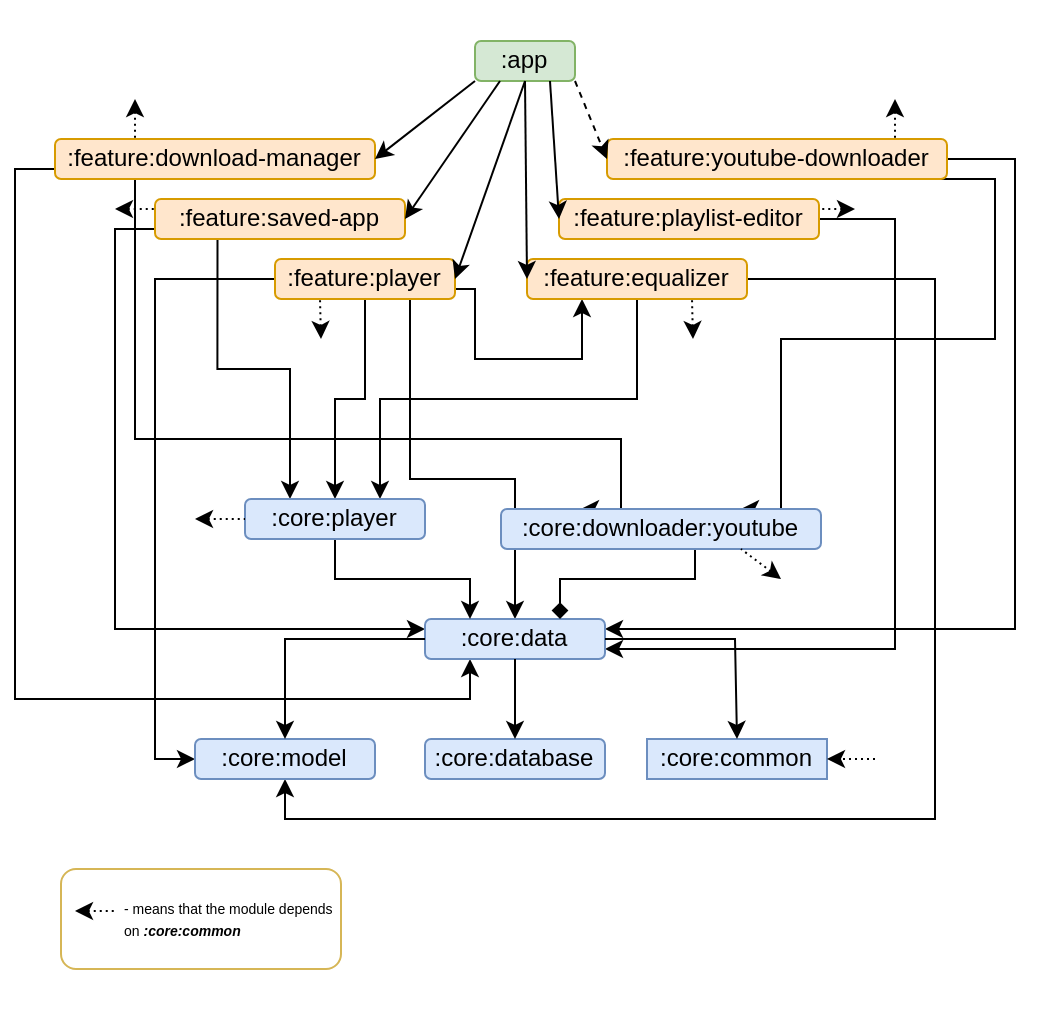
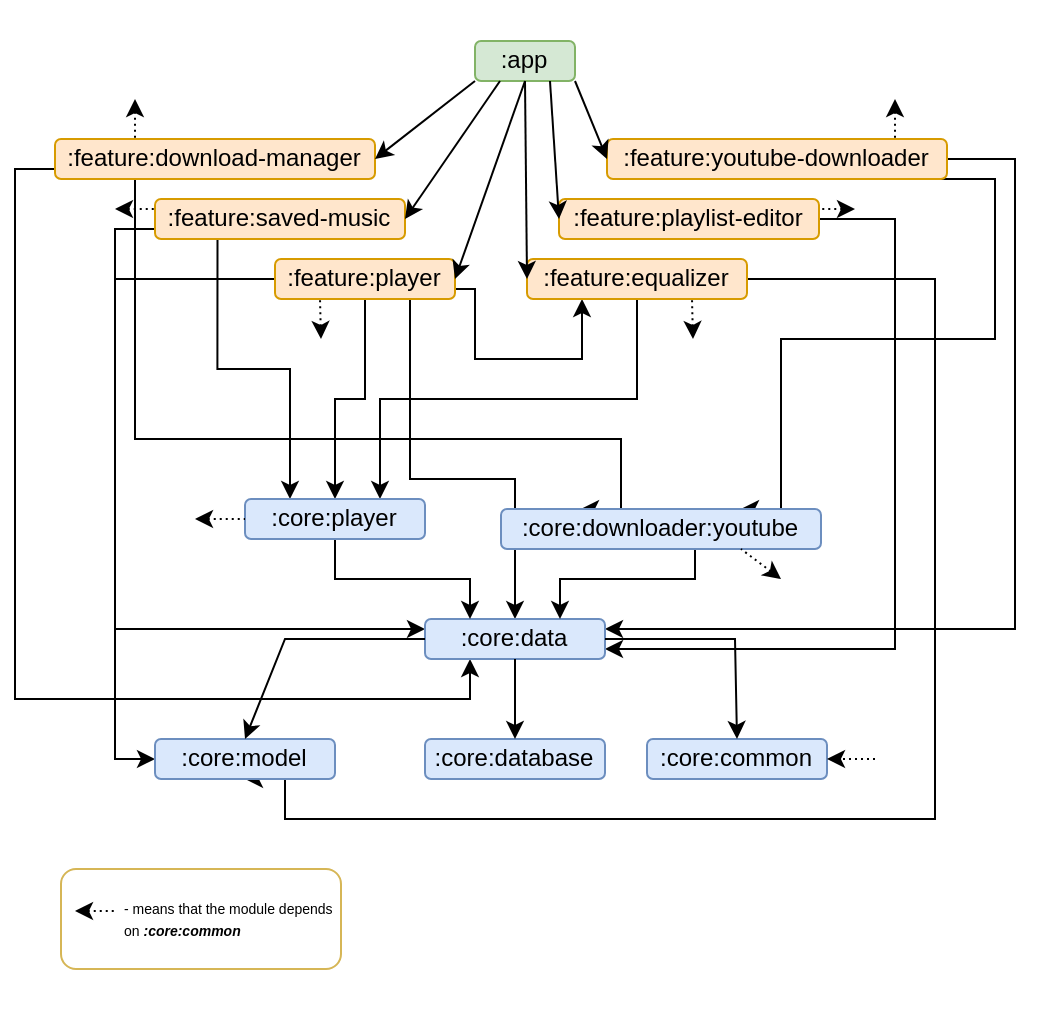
  <mxCell id="0" />
  <mxCell id="1" parent="0" />
  <mxCell id="2" value=":app" style="rounded=1;whiteSpace=wrap;html=1;fillColor=#d5e8d4;strokeColor=#82b366;" parent="1" vertex="1"><mxGeometry x="230" y="20" width="50" height="20" as="geometry" /></mxCell>
  <mxCell id="3" style="edgeStyle=orthogonalEdgeStyle;rounded=0;orthogonalLoop=1;jettySize=auto;html=1;exitX=0;exitY=0.75;exitDx=0;exitDy=0;entryX=0;entryY=0.25;entryDx=0;entryDy=0;" parent="1" source="5" target="29" edge="1"><mxGeometry relative="1" as="geometry" /></mxCell>
  <mxCell id="4" style="edgeStyle=orthogonalEdgeStyle;rounded=0;orthogonalLoop=1;jettySize=auto;html=1;exitX=0.25;exitY=1;exitDx=0;exitDy=0;entryX=0.25;entryY=0;entryDx=0;entryDy=0;" parent="1" source="5" target="35" edge="1"><mxGeometry relative="1" as="geometry" /></mxCell>
- <mxCell id="5" value=":feature:saved-app" style="rounded=1;whiteSpace=wrap;html=1;fillColor=#ffe6cc;strokeColor=#d79b00;" parent="1" vertex="1"><mxGeometry x="70" y="99" width="125" height="20" as="geometry" /></mxCell>
+ <mxCell id="5" value=":feature:saved-music" style="rounded=1;whiteSpace=wrap;html=1;fillColor=#ffe6cc;strokeColor=#d79b00;" parent="1" vertex="1"><mxGeometry x="70" y="99" width="125" height="20" as="geometry" /></mxCell>
  <mxCell id="6" style="edgeStyle=orthogonalEdgeStyle;rounded=0;orthogonalLoop=1;jettySize=auto;html=1;exitX=0.75;exitY=1;exitDx=0;exitDy=0;entryX=0.75;entryY=0;entryDx=0;entryDy=0;" parent="1" source="8" target="32" edge="1"><mxGeometry relative="1" as="geometry"><Array as="points"><mxPoint x="490" y="89" /><mxPoint x="490" y="169" /><mxPoint x="383" y="169" /></Array></mxGeometry></mxCell>
  <mxCell id="7" style="edgeStyle=orthogonalEdgeStyle;rounded=0;orthogonalLoop=1;jettySize=auto;html=1;exitX=1;exitY=0.5;exitDx=0;exitDy=0;entryX=1;entryY=0.25;entryDx=0;entryDy=0;" parent="1" source="8" target="29" edge="1"><mxGeometry relative="1" as="geometry"><Array as="points"><mxPoint x="500" y="79" /><mxPoint x="500" y="314" /></Array></mxGeometry></mxCell>
  <mxCell id="8" value=":feature:youtube-downloader" style="rounded=1;whiteSpace=wrap;html=1;fillColor=#ffe6cc;strokeColor=#d79b00;" parent="1" vertex="1"><mxGeometry x="296" y="69" width="170" height="20" as="geometry" /></mxCell>
  <mxCell id="9" style="edgeStyle=orthogonalEdgeStyle;rounded=0;orthogonalLoop=1;jettySize=auto;html=1;exitX=0.5;exitY=1;exitDx=0;exitDy=0;entryX=0.5;entryY=0;entryDx=0;entryDy=0;" parent="1" source="13" target="35" edge="1"><mxGeometry relative="1" as="geometry" /></mxCell>
  <mxCell id="10" style="edgeStyle=orthogonalEdgeStyle;rounded=0;orthogonalLoop=1;jettySize=auto;html=1;exitX=0.75;exitY=1;exitDx=0;exitDy=0;entryX=0.5;entryY=0;entryDx=0;entryDy=0;" parent="1" source="13" target="29" edge="1"><mxGeometry relative="1" as="geometry"><Array as="points"><mxPoint x="198" y="239" /><mxPoint x="250" y="239" /></Array></mxGeometry></mxCell>
  <mxCell id="11" style="edgeStyle=orthogonalEdgeStyle;rounded=0;orthogonalLoop=1;jettySize=auto;html=1;exitX=1;exitY=0.75;exitDx=0;exitDy=0;entryX=0.25;entryY=1;entryDx=0;entryDy=0;" parent="1" source="13" target="18" edge="1"><mxGeometry relative="1" as="geometry"><Array as="points"><mxPoint x="230" y="144" /><mxPoint x="230" y="179" /><mxPoint x="284" y="179" /></Array></mxGeometry></mxCell>
  <mxCell id="12" style="edgeStyle=orthogonalEdgeStyle;rounded=0;orthogonalLoop=1;jettySize=auto;html=1;exitX=0;exitY=0.5;exitDx=0;exitDy=0;entryX=0;entryY=0.5;entryDx=0;entryDy=0;" parent="1" source="13" target="33" edge="1"><mxGeometry relative="1" as="geometry" /></mxCell>
  <mxCell id="13" value=":feature:player" style="rounded=1;whiteSpace=wrap;html=1;fillColor=#ffe6cc;strokeColor=#d79b00;" parent="1" vertex="1"><mxGeometry x="130" y="129" width="90" height="20" as="geometry" /></mxCell>
  <mxCell id="14" style="edgeStyle=orthogonalEdgeStyle;rounded=0;orthogonalLoop=1;jettySize=auto;html=1;exitX=1;exitY=0.5;exitDx=0;exitDy=0;entryX=1;entryY=0.75;entryDx=0;entryDy=0;" parent="1" source="15" target="29" edge="1"><mxGeometry relative="1" as="geometry"><Array as="points"><mxPoint x="440" y="109" /><mxPoint x="440" y="324" /></Array></mxGeometry></mxCell>
  <mxCell id="15" value=":feature:playlist-editor" style="rounded=1;whiteSpace=wrap;html=1;fillColor=#ffe6cc;strokeColor=#d79b00;" parent="1" vertex="1"><mxGeometry x="272" y="99" width="130" height="20" as="geometry" /></mxCell>
  <mxCell id="16" style="edgeStyle=orthogonalEdgeStyle;rounded=0;orthogonalLoop=1;jettySize=auto;html=1;exitX=0.5;exitY=1;exitDx=0;exitDy=0;entryX=0.75;entryY=0;entryDx=0;entryDy=0;" parent="1" source="18" target="35" edge="1"><mxGeometry relative="1" as="geometry" /></mxCell>
  <mxCell id="17" style="edgeStyle=orthogonalEdgeStyle;rounded=0;orthogonalLoop=1;jettySize=auto;html=1;exitX=1;exitY=0.5;exitDx=0;exitDy=0;entryX=0.5;entryY=1;entryDx=0;entryDy=0;" parent="1" source="18" target="33" edge="1"><mxGeometry relative="1" as="geometry"><Array as="points"><mxPoint x="460" y="139" /><mxPoint x="460" y="409" /><mxPoint x="135" y="409" /></Array></mxGeometry></mxCell>
  <mxCell id="18" value=":feature:equalizer" style="rounded=1;whiteSpace=wrap;html=1;fillColor=#ffe6cc;strokeColor=#d79b00;" parent="1" vertex="1"><mxGeometry x="256" y="129" width="110" height="20" as="geometry" /></mxCell>
  <mxCell id="19" style="edgeStyle=orthogonalEdgeStyle;rounded=0;orthogonalLoop=1;jettySize=auto;html=1;exitX=0;exitY=0.75;exitDx=0;exitDy=0;entryX=0.25;entryY=1;entryDx=0;entryDy=0;" parent="1" source="21" target="29" edge="1"><mxGeometry relative="1" as="geometry" /></mxCell>
  <mxCell id="20" style="edgeStyle=orthogonalEdgeStyle;rounded=0;orthogonalLoop=1;jettySize=auto;html=1;exitX=0.25;exitY=1;exitDx=0;exitDy=0;entryX=0.25;entryY=0;entryDx=0;entryDy=0;" parent="1" source="21" target="32" edge="1"><mxGeometry relative="1" as="geometry"><Array as="points"><mxPoint x="60" y="219" /><mxPoint x="303" y="219" /></Array></mxGeometry></mxCell>
  <mxCell id="21" value=":feature:download-manager" style="rounded=1;whiteSpace=wrap;html=1;fillColor=#ffe6cc;strokeColor=#d79b00;" parent="1" vertex="1"><mxGeometry x="20" y="69" width="160" height="20" as="geometry" /></mxCell>
  <mxCell id="22" value="" style="endArrow=classic;html=1;rounded=0;exitX=0;exitY=1;exitDx=0;exitDy=0;entryX=1;entryY=0.5;entryDx=0;entryDy=0;" parent="1" source="2" target="21" edge="1"><mxGeometry width="50" height="50" relative="1" as="geometry"><mxPoint x="250" y="119" as="sourcePoint" /><mxPoint x="300" y="69" as="targetPoint" /></mxGeometry></mxCell>
- <mxCell id="23" value="" style="endArrow=classic;html=1;rounded=0;exitX=1;exitY=1;exitDx=0;exitDy=0;entryX=0;entryY=0.5;entryDx=0;entryDy=0;dashed=1;" parent="1" source="2" target="8" edge="1"><mxGeometry width="50" height="50" relative="1" as="geometry"><mxPoint x="250" y="119" as="sourcePoint" /><mxPoint x="300" y="69" as="targetPoint" /></mxGeometry></mxCell>
+ <mxCell id="23" value="" style="endArrow=classic;html=1;rounded=0;exitX=1;exitY=1;exitDx=0;exitDy=0;entryX=0;entryY=0.5;entryDx=0;entryDy=0;" parent="1" source="2" target="8" edge="1"><mxGeometry width="50" height="50" relative="1" as="geometry"><mxPoint x="250" y="119" as="sourcePoint" /><mxPoint x="300" y="69" as="targetPoint" /></mxGeometry></mxCell>
  <mxCell id="24" value="" style="endArrow=classic;html=1;rounded=0;exitX=0.25;exitY=1;exitDx=0;exitDy=0;entryX=1;entryY=0.5;entryDx=0;entryDy=0;" parent="1" source="2" target="5" edge="1"><mxGeometry width="50" height="50" relative="1" as="geometry"><mxPoint x="250" y="119" as="sourcePoint" /><mxPoint x="300" y="69" as="targetPoint" /></mxGeometry></mxCell>
  <mxCell id="25" value="" style="endArrow=classic;html=1;rounded=0;exitX=0.75;exitY=1;exitDx=0;exitDy=0;entryX=0;entryY=0.5;entryDx=0;entryDy=0;" parent="1" source="2" target="15" edge="1"><mxGeometry width="50" height="50" relative="1" as="geometry"><mxPoint x="250" y="119" as="sourcePoint" /><mxPoint x="300" y="69" as="targetPoint" /></mxGeometry></mxCell>
  <mxCell id="26" value="" style="endArrow=classic;html=1;rounded=0;exitX=0.5;exitY=1;exitDx=0;exitDy=0;entryX=1;entryY=0.5;entryDx=0;entryDy=0;" parent="1" source="2" target="13" edge="1"><mxGeometry width="50" height="50" relative="1" as="geometry"><mxPoint x="250" y="119" as="sourcePoint" /><mxPoint x="300" y="69" as="targetPoint" /></mxGeometry></mxCell>
  <mxCell id="27" value="" style="endArrow=classic;html=1;rounded=0;exitX=0.5;exitY=1;exitDx=0;exitDy=0;entryX=0;entryY=0.5;entryDx=0;entryDy=0;" parent="1" source="2" target="18" edge="1"><mxGeometry width="50" height="50" relative="1" as="geometry"><mxPoint x="250" y="119" as="sourcePoint" /><mxPoint x="300" y="69" as="targetPoint" /></mxGeometry></mxCell>
- <mxCell id="28" value=":core:common" style="whiteSpace=wrap;html=1;fillColor=#dae8fc;strokeColor=#6c8ebf;rounded=0;" parent="1" vertex="1"><mxGeometry x="316" y="369" width="90" height="20" as="geometry" /></mxCell>
+ <mxCell id="28" value=":core:common" style="rounded=1;whiteSpace=wrap;html=1;fillColor=#dae8fc;strokeColor=#6c8ebf;" parent="1" vertex="1"><mxGeometry x="316" y="369" width="90" height="20" as="geometry" /></mxCell>
  <mxCell id="29" value=":core:data" style="rounded=1;whiteSpace=wrap;html=1;fillColor=#dae8fc;strokeColor=#6c8ebf;" parent="1" vertex="1"><mxGeometry x="205" y="309" width="90" height="20" as="geometry" /></mxCell>
  <mxCell id="30" value=":core:database" style="rounded=1;whiteSpace=wrap;html=1;fillColor=#dae8fc;strokeColor=#6c8ebf;" parent="1" vertex="1"><mxGeometry x="205" y="369" width="90" height="20" as="geometry" /></mxCell>
- <mxCell id="31" style="edgeStyle=orthogonalEdgeStyle;rounded=0;orthogonalLoop=1;jettySize=auto;html=1;exitX=0.5;exitY=1;exitDx=0;exitDy=0;entryX=0.75;entryY=0;entryDx=0;entryDy=0;endArrow=diamond;" parent="1" source="32" target="29" edge="1"><mxGeometry relative="1" as="geometry"><Array as="points"><mxPoint x="340" y="289" /><mxPoint x="272" y="289" /></Array></mxGeometry></mxCell>
+ <mxCell id="31" style="edgeStyle=orthogonalEdgeStyle;rounded=0;orthogonalLoop=1;jettySize=auto;html=1;exitX=0.5;exitY=1;exitDx=0;exitDy=0;entryX=0.75;entryY=0;entryDx=0;entryDy=0;" parent="1" source="32" target="29" edge="1"><mxGeometry relative="1" as="geometry"><Array as="points"><mxPoint x="340" y="289" /><mxPoint x="272" y="289" /></Array></mxGeometry></mxCell>
  <mxCell id="32" value=":core:downloader:youtube" style="rounded=1;whiteSpace=wrap;html=1;fillColor=#dae8fc;strokeColor=#6c8ebf;" parent="1" vertex="1"><mxGeometry x="243" y="254" width="160" height="20" as="geometry" /></mxCell>
- <mxCell id="33" value=":core:model" style="rounded=1;whiteSpace=wrap;html=1;fillColor=#dae8fc;strokeColor=#6c8ebf;" parent="1" vertex="1"><mxGeometry x="90" y="369" width="90" height="20" as="geometry" /></mxCell>
+ <mxCell id="33" value=":core:model" style="rounded=1;whiteSpace=wrap;html=1;fillColor=#dae8fc;strokeColor=#6c8ebf;" parent="1" vertex="1"><mxGeometry x="70" y="369" width="90" height="20" as="geometry" /></mxCell>
  <mxCell id="34" style="edgeStyle=orthogonalEdgeStyle;rounded=0;orthogonalLoop=1;jettySize=auto;html=1;exitX=0.5;exitY=1;exitDx=0;exitDy=0;entryX=0.25;entryY=0;entryDx=0;entryDy=0;" parent="1" source="35" target="29" edge="1"><mxGeometry relative="1" as="geometry" /></mxCell>
  <mxCell id="35" value=":core:player" style="rounded=1;whiteSpace=wrap;html=1;fillColor=#dae8fc;strokeColor=#6c8ebf;" parent="1" vertex="1"><mxGeometry x="115" y="249" width="90" height="20" as="geometry" /></mxCell>
  <mxCell id="36" value="" style="endArrow=classic;html=1;rounded=0;exitX=0.5;exitY=1;exitDx=0;exitDy=0;entryX=0.5;entryY=0;entryDx=0;entryDy=0;" parent="1" source="29" target="30" edge="1"><mxGeometry width="50" height="50" relative="1" as="geometry"><mxPoint x="410" y="359" as="sourcePoint" /><mxPoint x="460" y="309" as="targetPoint" /></mxGeometry></mxCell>
  <mxCell id="37" value="" style="endArrow=classic;html=1;rounded=0;exitX=1;exitY=0.5;exitDx=0;exitDy=0;entryX=0.5;entryY=0;entryDx=0;entryDy=0;" parent="1" source="29" target="28" edge="1"><mxGeometry width="50" height="50" relative="1" as="geometry"><mxPoint x="410" y="359" as="sourcePoint" /><mxPoint x="460" y="309" as="targetPoint" /><Array as="points"><mxPoint x="360" y="319" /></Array></mxGeometry></mxCell>
  <mxCell id="38" value="" style="endArrow=classic;html=1;rounded=0;exitX=0;exitY=0.5;exitDx=0;exitDy=0;entryX=0.5;entryY=0;entryDx=0;entryDy=0;" parent="1" source="29" target="33" edge="1"><mxGeometry width="50" height="50" relative="1" as="geometry"><mxPoint x="410" y="359" as="sourcePoint" /><mxPoint x="460" y="309" as="targetPoint" /><Array as="points"><mxPoint x="135" y="319" /></Array></mxGeometry></mxCell>
  <mxCell id="39" value="" style="endArrow=classic;html=1;rounded=0;entryX=1;entryY=0.5;entryDx=0;entryDy=0;dashed=1;dashPattern=1 2;strokeWidth=1;" parent="1" target="28" edge="1"><mxGeometry width="50" height="50" relative="1" as="geometry"><mxPoint x="430" y="379" as="sourcePoint" /><mxPoint x="480" y="354" as="targetPoint" /></mxGeometry></mxCell>
  <mxCell id="40" value="" style="endArrow=none;html=1;rounded=0;entryX=0.75;entryY=1;entryDx=0;entryDy=0;dashed=1;dashPattern=1 2;strokeWidth=1;startArrow=classic;startFill=1;endFill=0;" parent="1" target="32" edge="1"><mxGeometry width="50" height="50" relative="1" as="geometry"><mxPoint x="383" y="289" as="sourcePoint" /><mxPoint x="390" y="289" as="targetPoint" /></mxGeometry></mxCell>
  <mxCell id="41" value="" style="endArrow=none;html=1;rounded=0;entryX=0;entryY=0.5;entryDx=0;entryDy=0;dashed=1;dashPattern=1 2;strokeWidth=1;startArrow=classic;startFill=1;endFill=0;" parent="1" target="35" edge="1"><mxGeometry width="50" height="50" relative="1" as="geometry"><mxPoint x="90" y="259" as="sourcePoint" /><mxPoint x="88" y="269" as="targetPoint" /></mxGeometry></mxCell>
  <mxCell id="42" value="" style="endArrow=none;html=1;rounded=0;dashed=1;dashPattern=1 2;strokeWidth=1;startArrow=classic;startFill=1;endFill=0;" parent="1" edge="1"><mxGeometry width="50" height="50" relative="1" as="geometry"><mxPoint x="60" y="49" as="sourcePoint" /><mxPoint x="60" y="69" as="targetPoint" /></mxGeometry></mxCell>
  <mxCell id="43" value="" style="endArrow=none;html=1;rounded=0;dashed=1;dashPattern=1 2;strokeWidth=1;startArrow=classic;startFill=1;endFill=0;" parent="1" edge="1"><mxGeometry width="50" height="50" relative="1" as="geometry"><mxPoint x="440" y="49" as="sourcePoint" /><mxPoint x="440" y="69" as="targetPoint" /></mxGeometry></mxCell>
  <mxCell id="44" value="" style="endArrow=none;html=1;rounded=0;dashed=1;dashPattern=1 2;strokeWidth=1;entryX=0.75;entryY=1;entryDx=0;entryDy=0;startArrow=classic;startFill=1;endFill=0;" parent="1" target="18" edge="1"><mxGeometry width="50" height="50" relative="1" as="geometry"><mxPoint x="339" y="169" as="sourcePoint" /><mxPoint x="340" y="159" as="targetPoint" /></mxGeometry></mxCell>
  <mxCell id="45" value="" style="endArrow=none;html=1;rounded=0;dashed=1;dashPattern=1 2;strokeWidth=1;entryX=0.25;entryY=1;entryDx=0;entryDy=0;startArrow=classic;startFill=1;endFill=0;" parent="1" target="13" edge="1"><mxGeometry width="50" height="50" relative="1" as="geometry"><mxPoint x="153" y="169" as="sourcePoint" /><mxPoint x="134.76" y="159" as="targetPoint" /></mxGeometry></mxCell>
  <mxCell id="46" value="" style="endArrow=none;html=1;rounded=0;dashed=1;dashPattern=1 2;strokeWidth=1;entryX=0;entryY=0.25;entryDx=0;entryDy=0;startArrow=classic;startFill=1;endFill=0;" parent="1" target="5" edge="1"><mxGeometry width="50" height="50" relative="1" as="geometry"><mxPoint x="50" y="104" as="sourcePoint" /><mxPoint x="163" y="159" as="targetPoint" /></mxGeometry></mxCell>
  <mxCell id="47" value="" style="endArrow=none;html=1;rounded=0;dashed=1;dashPattern=1 2;strokeWidth=1;entryX=1;entryY=0.25;entryDx=0;entryDy=0;startArrow=classic;startFill=1;endFill=0;" parent="1" target="15" edge="1"><mxGeometry width="50" height="50" relative="1" as="geometry"><mxPoint x="420" y="104" as="sourcePoint" /><mxPoint x="349" y="159" as="targetPoint" /></mxGeometry></mxCell>
  <mxCell id="48" value="" style="endArrow=none;html=1;rounded=0;dashed=1;dashPattern=1 2;strokeWidth=1;startArrow=classic;startFill=1;endFill=0;" parent="1" edge="1"><mxGeometry width="50" height="50" relative="1" as="geometry"><mxPoint x="30" y="455" as="sourcePoint" /><mxPoint x="50" y="455" as="targetPoint" /></mxGeometry></mxCell>
  <mxCell id="49" value="&lt;p style=&quot;line-height: 70%;&quot;&gt;&lt;font style=&quot;font-size: 7px;&quot;&gt;- means that the module depends on &lt;i&gt;&lt;b&gt;:core:common&lt;/b&gt;&lt;/i&gt;&lt;/font&gt;&lt;/p&gt;" style="text;html=1;strokeColor=none;fillColor=none;align=left;verticalAlign=middle;whiteSpace=wrap;rounded=0;" parent="1" vertex="1"><mxGeometry x="53" y="444" width="110" height="30" as="geometry" /></mxCell>
  <mxCell id="50" value="" style="rounded=1;whiteSpace=wrap;html=1;fillColor=none;strokeColor=#d6b656;" parent="1" vertex="1"><mxGeometry x="23" y="434" width="140" height="50" as="geometry" /></mxCell>
